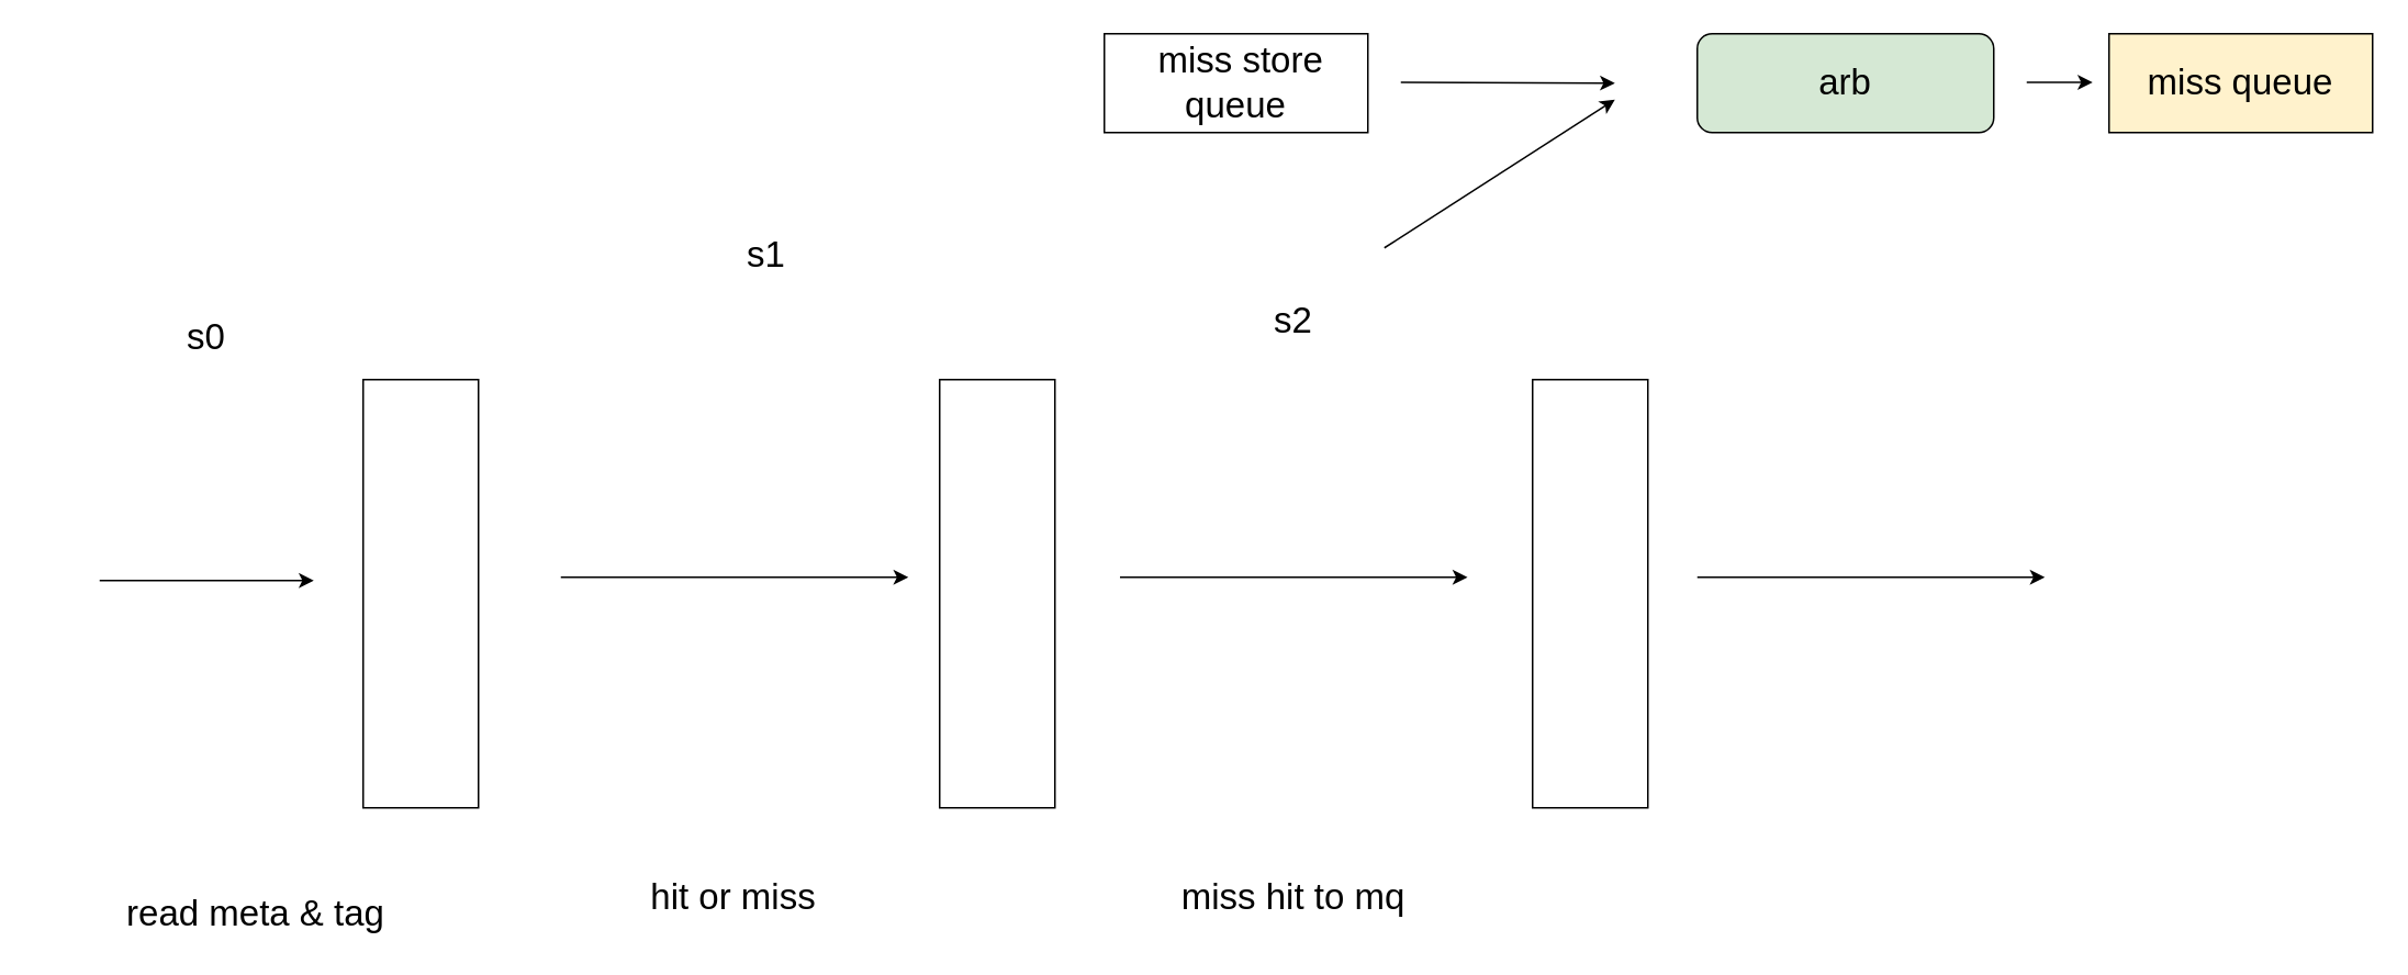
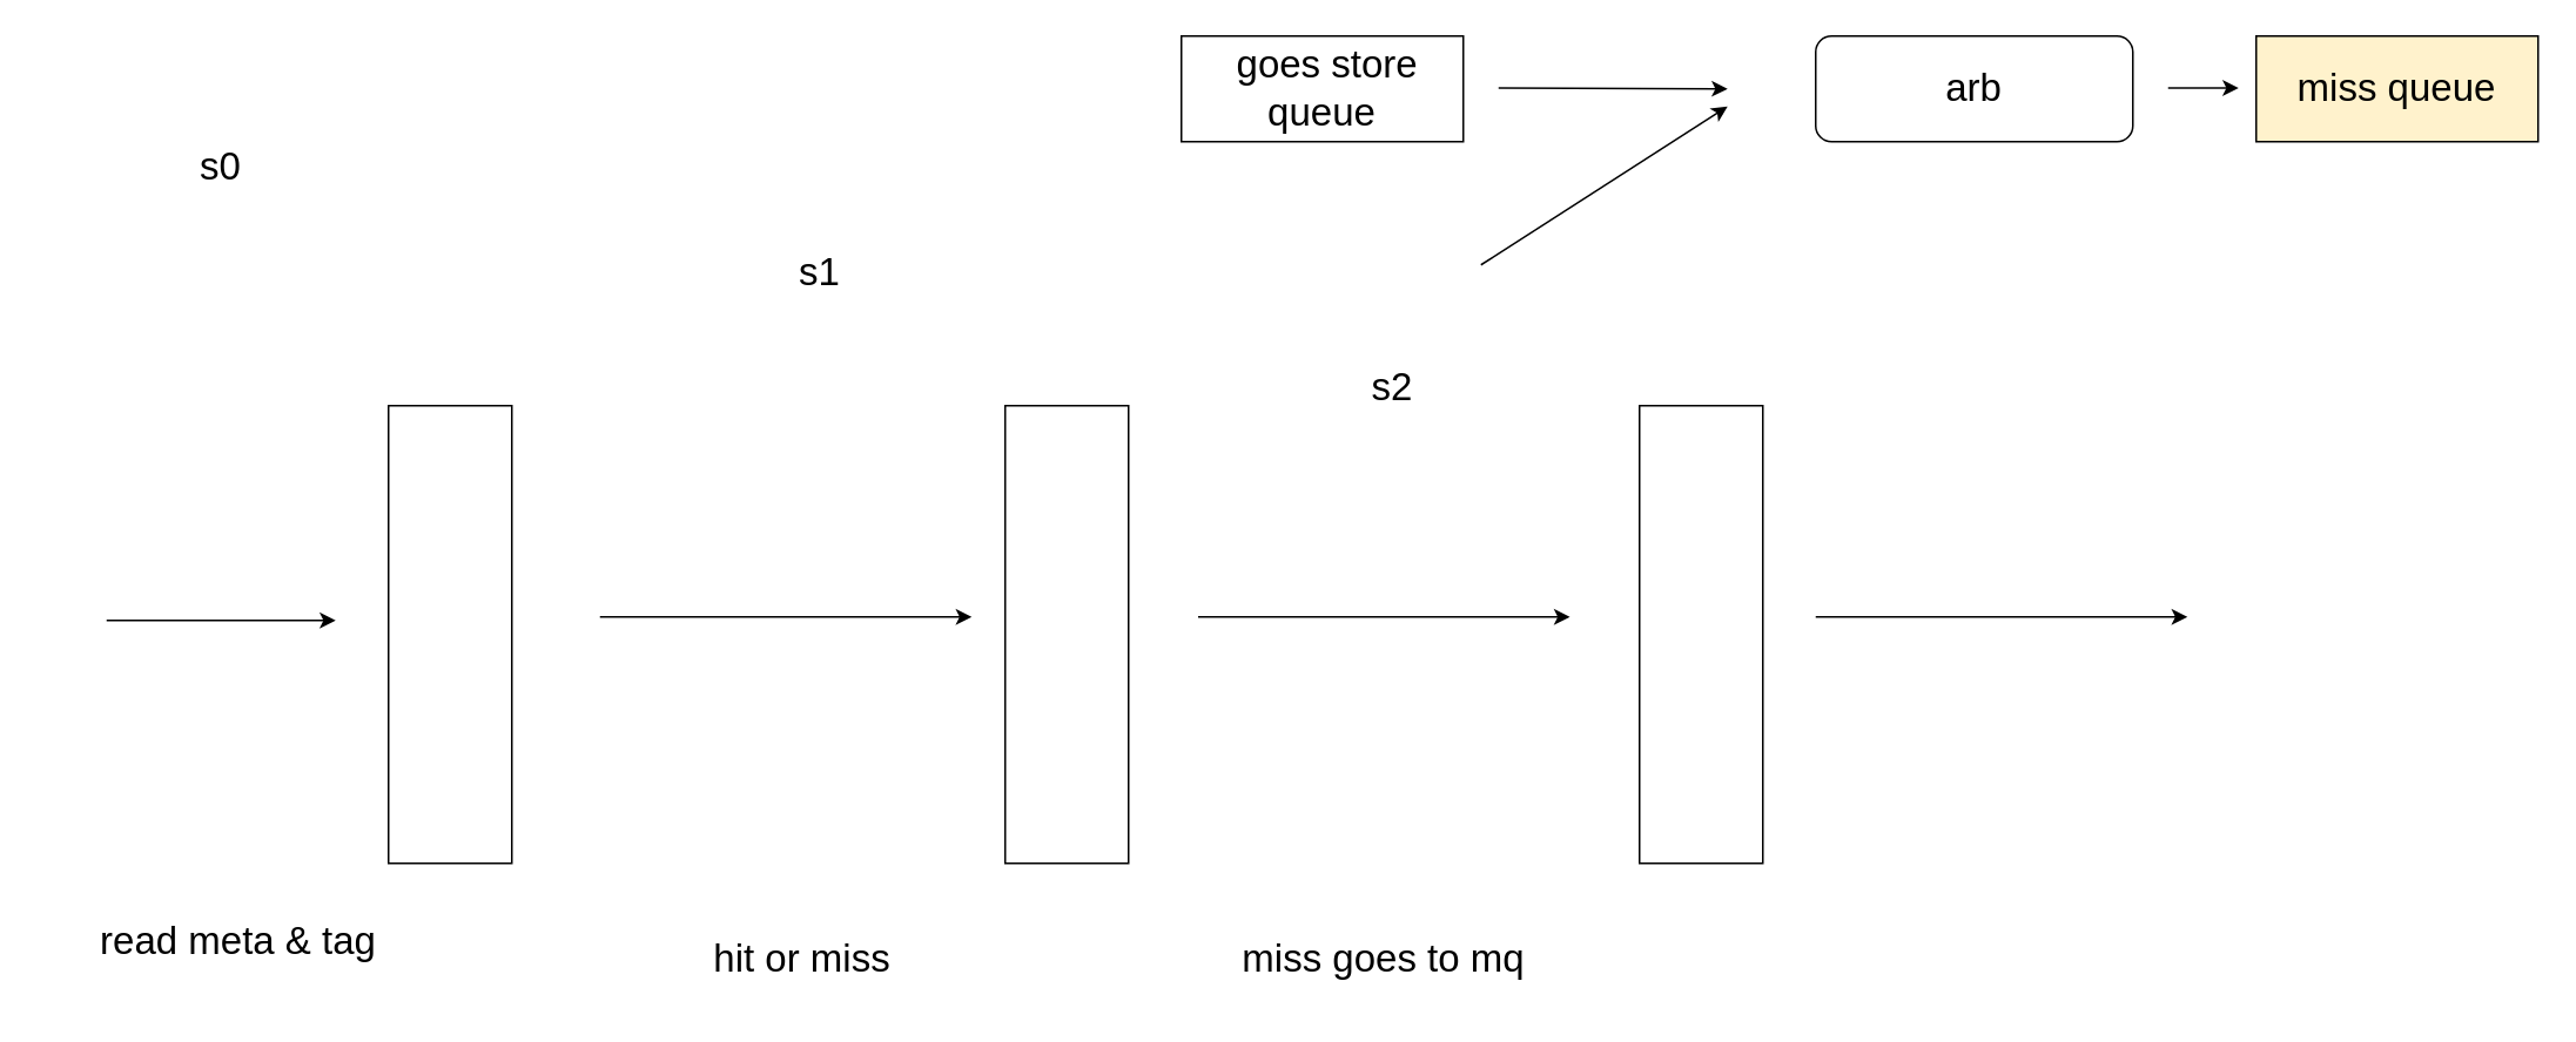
  <mxCell id="0" />
  <mxCell id="1" parent="0" />
  <mxCell id="2" value="" style="rounded=0;whiteSpace=wrap;html=1;" vertex="1" parent="1"><mxGeometry x="220" y="230" width="70" height="260" as="geometry" /></mxCell>
  <mxCell id="3" value="" style="rounded=0;whiteSpace=wrap;html=1;" vertex="1" parent="1"><mxGeometry x="570" y="230" width="70" height="260" as="geometry" /></mxCell>
  <mxCell id="4" value="" style="rounded=0;whiteSpace=wrap;html=1;" vertex="1" parent="1"><mxGeometry x="930" y="230" width="70" height="260" as="geometry" /></mxCell>
  <mxCell id="5" value="" style="endArrow=classic;html=1;rounded=0;" edge="1" parent="1"><mxGeometry width="50" height="50" relative="1" as="geometry"><mxPoint x="60" y="352" as="sourcePoint" /><mxPoint x="190" y="352" as="targetPoint" /></mxGeometry></mxCell>
  <mxCell id="6" value="" style="endArrow=classic;html=1;rounded=0;entryX=0.01;entryY=0.469;entryDx=0;entryDy=0;entryPerimeter=0;" edge="1" parent="1"><mxGeometry width="50" height="50" relative="1" as="geometry"><mxPoint x="340" y="350" as="sourcePoint" /><mxPoint x="551" y="350" as="targetPoint" /></mxGeometry></mxCell>
  <mxCell id="7" value="" style="endArrow=classic;html=1;rounded=0;entryX=0.01;entryY=0.469;entryDx=0;entryDy=0;entryPerimeter=0;" edge="1" parent="1"><mxGeometry width="50" height="50" relative="1" as="geometry"><mxPoint x="679.5" y="350" as="sourcePoint" /><mxPoint x="890.5" y="350" as="targetPoint" /></mxGeometry></mxCell>
  <mxCell id="8" value="" style="endArrow=classic;html=1;rounded=0;entryX=0.01;entryY=0.469;entryDx=0;entryDy=0;entryPerimeter=0;" edge="1" parent="1"><mxGeometry width="50" height="50" relative="1" as="geometry"><mxPoint x="1030" y="350" as="sourcePoint" /><mxPoint x="1241" y="350" as="targetPoint" /></mxGeometry></mxCell>
- <mxCell id="9" value="&lt;font style=&quot;font-size: 22px;&quot;&gt;read meta &amp;amp; tag&lt;/font&gt;" style="text;html=1;strokeColor=none;fillColor=none;align=center;verticalAlign=middle;whiteSpace=wrap;rounded=0;" vertex="1" parent="1"><mxGeometry x="50" y="530" width="210" height="50" as="geometry" /></mxCell>
- <mxCell id="10" value="&lt;font style=&quot;font-size: 22px;&quot;&gt;hit or miss&lt;/font&gt;" style="text;html=1;strokeColor=none;fillColor=none;align=center;verticalAlign=middle;whiteSpace=wrap;rounded=0;" vertex="1" parent="1"><mxGeometry x="340" y="520" width="210" height="50" as="geometry" /></mxCell>
- <mxCell id="11" value="&lt;font style=&quot;font-size: 22px;&quot;&gt;miss hit to mq&lt;/font&gt;" style="text;html=1;strokeColor=none;fillColor=none;align=center;verticalAlign=middle;whiteSpace=wrap;rounded=0;" vertex="1" parent="1"><mxGeometry x="680" y="520" width="210" height="50" as="geometry" /></mxCell>
- <mxCell id="12" value="&lt;font style=&quot;font-size: 22px;&quot;&gt;s0&lt;/font&gt;" style="text;html=1;strokeColor=none;fillColor=none;align=center;verticalAlign=middle;whiteSpace=wrap;rounded=0;" vertex="1" parent="1"><mxGeometry x="20" y="180" width="210" height="50" as="geometry" /></mxCell>
+ <mxCell id="9" value="&lt;font style=&quot;font-size: 22px;&quot;&gt;read meta &amp;amp; tag&lt;/font&gt;" style="text;html=1;strokeColor=none;fillColor=none;align=center;verticalAlign=middle;whiteSpace=wrap;rounded=0;" vertex="1" parent="1"><mxGeometry x="30" y="510" width="210" height="50" as="geometry" /></mxCell>
+ <mxCell id="10" value="&lt;font style=&quot;font-size: 22px;&quot;&gt;hit or miss&lt;/font&gt;" style="text;html=1;strokeColor=none;fillColor=none;align=center;verticalAlign=middle;whiteSpace=wrap;rounded=0;" vertex="1" parent="1"><mxGeometry x="350" y="520" width="210" height="50" as="geometry" /></mxCell>
+ <mxCell id="11" value="&lt;font style=&quot;font-size: 22px;&quot;&gt;miss goes to mq&lt;/font&gt;" style="text;html=1;strokeColor=none;fillColor=none;align=center;verticalAlign=middle;whiteSpace=wrap;rounded=0;" vertex="1" parent="1"><mxGeometry x="680" y="520" width="210" height="50" as="geometry" /></mxCell>
+ <mxCell id="12" value="&lt;font style=&quot;font-size: 22px;&quot;&gt;s0&lt;/font&gt;" style="text;html=1;strokeColor=none;fillColor=none;align=center;verticalAlign=middle;whiteSpace=wrap;rounded=0;" vertex="1" parent="1"><mxGeometry x="20" y="70" width="210" height="50" as="geometry" /></mxCell>
  <mxCell id="13" value="&lt;font style=&quot;font-size: 22px;&quot;&gt;s1&lt;/font&gt;" style="text;html=1;strokeColor=none;fillColor=none;align=center;verticalAlign=middle;whiteSpace=wrap;rounded=0;" vertex="1" parent="1"><mxGeometry x="360" y="130" width="210" height="50" as="geometry" /></mxCell>
- <mxCell id="14" value="&lt;font style=&quot;font-size: 22px;&quot;&gt;s2&lt;/font&gt;" style="text;html=1;strokeColor=none;fillColor=none;align=center;verticalAlign=middle;whiteSpace=wrap;rounded=0;" vertex="1" parent="1"><mxGeometry x="680" y="170" width="210" height="50" as="geometry" /></mxCell>
- <mxCell id="15" value="arb" style="rounded=1;whiteSpace=wrap;html=1;fontSize=22;fillColor=#d5e8d4;" vertex="1" parent="1"><mxGeometry x="1030" y="20" width="180" height="60" as="geometry" /></mxCell>
- <mxCell id="16" value="&amp;nbsp;miss store queue" style="rounded=0;whiteSpace=wrap;html=1;fontSize=22;" vertex="1" parent="1"><mxGeometry x="670" y="20" width="160" height="60" as="geometry" /></mxCell>
+ <mxCell id="14" value="&lt;font style=&quot;font-size: 22px;&quot;&gt;s2&lt;/font&gt;" style="text;html=1;strokeColor=none;fillColor=none;align=center;verticalAlign=middle;whiteSpace=wrap;rounded=0;" vertex="1" parent="1"><mxGeometry x="685" y="195" width="210" height="50" as="geometry" /></mxCell>
+ <mxCell id="15" value="arb" style="rounded=1;whiteSpace=wrap;html=1;fontSize=22;" vertex="1" parent="1"><mxGeometry x="1030" y="20" width="180" height="60" as="geometry" /></mxCell>
+ <mxCell id="16" value="&amp;nbsp;goes store queue" style="rounded=0;whiteSpace=wrap;html=1;fontSize=22;" vertex="1" parent="1"><mxGeometry x="670" y="20" width="160" height="60" as="geometry" /></mxCell>
  <mxCell id="17" value="" style="endArrow=classic;html=1;rounded=0;" edge="1" parent="1"><mxGeometry width="50" height="50" relative="1" as="geometry"><mxPoint x="850" y="49.5" as="sourcePoint" /><mxPoint x="980" y="50" as="targetPoint" /></mxGeometry></mxCell>
  <mxCell id="18" value="" style="endArrow=classic;html=1;rounded=0;" edge="1" parent="1"><mxGeometry width="50" height="50" relative="1" as="geometry"><mxPoint x="840" y="150" as="sourcePoint" /><mxPoint x="980" y="60" as="targetPoint" /></mxGeometry></mxCell>
  <mxCell id="19" value="miss queue" style="rounded=0;whiteSpace=wrap;html=1;fontSize=22;fillColor=#fff2cc;" vertex="1" parent="1"><mxGeometry x="1280" y="20" width="160" height="60" as="geometry" /></mxCell>
  <mxCell id="20" value="" style="endArrow=classic;html=1;rounded=0;" edge="1" parent="1"><mxGeometry width="50" height="50" relative="1" as="geometry"><mxPoint x="1230" y="49.5" as="sourcePoint" /><mxPoint x="1270" y="49.5" as="targetPoint" /></mxGeometry></mxCell>
